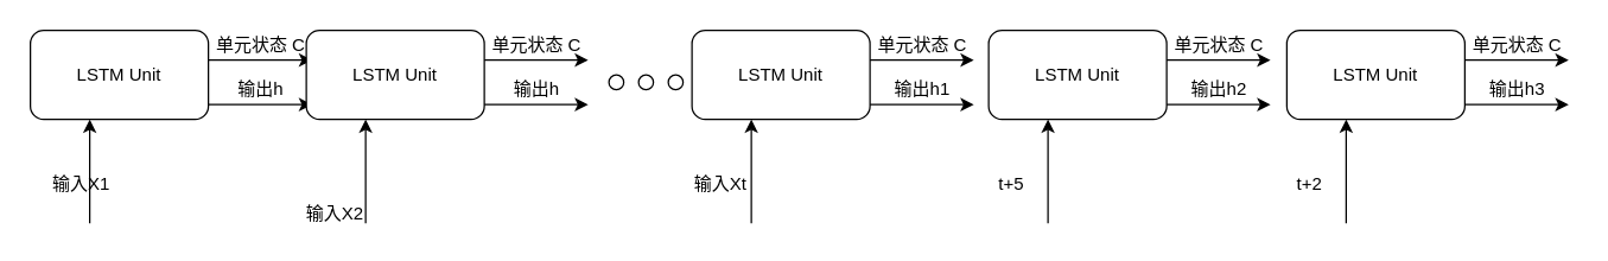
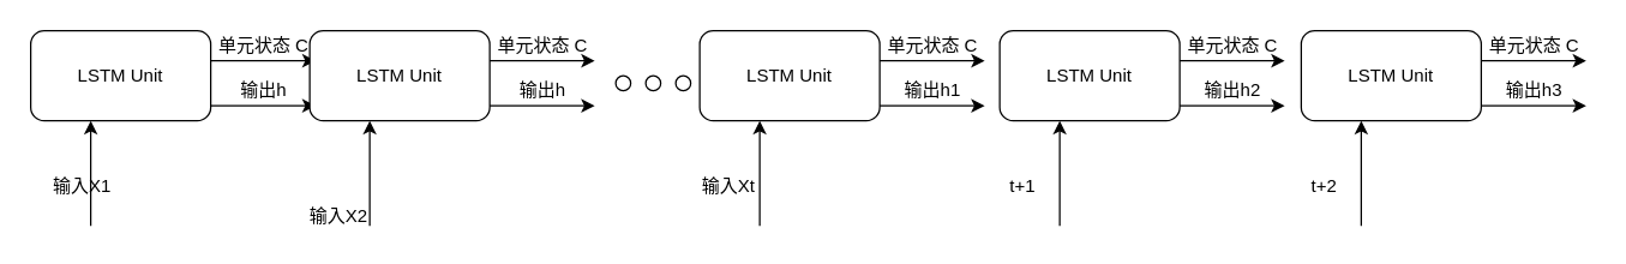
  <mxCell id="0" />
  <mxCell id="1" parent="0" />
  <mxCell id="2" value="LSTM Unit" style="rounded=1;whiteSpace=wrap;html=1;" vertex="1" parent="1"><mxGeometry x="20" y="20" width="120" height="60" as="geometry" /></mxCell>
  <mxCell id="3" value="" style="endArrow=classic;html=1;" edge="1" parent="1"><mxGeometry width="50" height="50" relative="1" as="geometry"><mxPoint x="60" y="150" as="sourcePoint" /><mxPoint x="60" y="80" as="targetPoint" /></mxGeometry></mxCell>
  <mxCell id="4" value="输入X1" style="text;html=1;align=center;verticalAlign=middle;resizable=0;points=[];autosize=1;" vertex="1" parent="1"><mxGeometry x="29" y="114" width="50" height="20" as="geometry" /></mxCell>
  <mxCell id="5" value="" style="endArrow=classic;html=1;" edge="1" parent="1"><mxGeometry width="50" height="50" relative="1" as="geometry"><mxPoint x="140" y="70" as="sourcePoint" /><mxPoint x="210" y="70" as="targetPoint" /></mxGeometry></mxCell>
  <mxCell id="6" value="输出h" style="text;html=1;align=center;verticalAlign=middle;resizable=0;points=[];autosize=1;" vertex="1" parent="1"><mxGeometry x="150" y="50" width="50" height="20" as="geometry" /></mxCell>
  <mxCell id="7" value="" style="endArrow=classic;html=1;" edge="1" parent="1"><mxGeometry width="50" height="50" relative="1" as="geometry"><mxPoint x="140" y="40" as="sourcePoint" /><mxPoint x="210" y="40" as="targetPoint" /></mxGeometry></mxCell>
  <mxCell id="8" value="单元状态 C" style="text;html=1;align=center;verticalAlign=middle;resizable=0;points=[];autosize=1;" vertex="1" parent="1"><mxGeometry x="135" y="20" width="80" height="20" as="geometry" /></mxCell>
  <mxCell id="9" value="LSTM Unit" style="rounded=1;whiteSpace=wrap;html=1;" vertex="1" parent="1"><mxGeometry x="206" y="20" width="120" height="60" as="geometry" /></mxCell>
  <mxCell id="10" value="" style="endArrow=classic;html=1;" edge="1" parent="1"><mxGeometry width="50" height="50" relative="1" as="geometry"><mxPoint x="246" y="150" as="sourcePoint" /><mxPoint x="246" y="80" as="targetPoint" /></mxGeometry></mxCell>
  <mxCell id="11" value="输入X2" style="text;html=1;align=center;verticalAlign=middle;resizable=0;points=[];autosize=1;" vertex="1" parent="1"><mxGeometry x="200" y="134" width="50" height="20" as="geometry" /></mxCell>
  <mxCell id="12" value="" style="endArrow=classic;html=1;" edge="1" parent="1"><mxGeometry width="50" height="50" relative="1" as="geometry"><mxPoint x="326" y="70" as="sourcePoint" /><mxPoint x="396" y="70" as="targetPoint" /></mxGeometry></mxCell>
  <mxCell id="13" value="输出h" style="text;html=1;align=center;verticalAlign=middle;resizable=0;points=[];autosize=1;" vertex="1" parent="1"><mxGeometry x="336" y="50" width="50" height="20" as="geometry" /></mxCell>
  <mxCell id="14" value="" style="endArrow=classic;html=1;" edge="1" parent="1"><mxGeometry width="50" height="50" relative="1" as="geometry"><mxPoint x="326" y="40" as="sourcePoint" /><mxPoint x="396" y="40" as="targetPoint" /></mxGeometry></mxCell>
  <mxCell id="15" value="单元状态 C" style="text;html=1;align=center;verticalAlign=middle;resizable=0;points=[];autosize=1;" vertex="1" parent="1"><mxGeometry x="321" y="20" width="80" height="20" as="geometry" /></mxCell>
  <mxCell id="16" value="LSTM Unit" style="rounded=1;whiteSpace=wrap;html=1;" vertex="1" parent="1"><mxGeometry x="466" y="20" width="120" height="60" as="geometry" /></mxCell>
  <mxCell id="17" value="" style="endArrow=classic;html=1;" edge="1" parent="1"><mxGeometry width="50" height="50" relative="1" as="geometry"><mxPoint x="506" y="150" as="sourcePoint" /><mxPoint x="506" y="80" as="targetPoint" /></mxGeometry></mxCell>
  <mxCell id="18" value="输入Xt" style="text;html=1;align=center;verticalAlign=middle;resizable=0;points=[];autosize=1;" vertex="1" parent="1"><mxGeometry x="460" y="114" width="50" height="20" as="geometry" /></mxCell>
  <mxCell id="19" value="" style="endArrow=classic;html=1;" edge="1" parent="1"><mxGeometry width="50" height="50" relative="1" as="geometry"><mxPoint x="586" y="70" as="sourcePoint" /><mxPoint x="656" y="70" as="targetPoint" /></mxGeometry></mxCell>
  <mxCell id="20" value="输出h1" style="text;html=1;align=center;verticalAlign=middle;resizable=0;points=[];autosize=1;" vertex="1" parent="1"><mxGeometry x="596" y="50" width="50" height="20" as="geometry" /></mxCell>
  <mxCell id="21" value="" style="endArrow=classic;html=1;" edge="1" parent="1"><mxGeometry width="50" height="50" relative="1" as="geometry"><mxPoint x="586" y="40" as="sourcePoint" /><mxPoint x="656" y="40" as="targetPoint" /></mxGeometry></mxCell>
  <mxCell id="22" value="单元状态 C" style="text;html=1;align=center;verticalAlign=middle;resizable=0;points=[];autosize=1;" vertex="1" parent="1"><mxGeometry x="581" y="20" width="80" height="20" as="geometry" /></mxCell>
  <mxCell id="23" value="LSTM Unit" style="rounded=1;whiteSpace=wrap;html=1;" vertex="1" parent="1"><mxGeometry x="666" y="20" width="120" height="60" as="geometry" /></mxCell>
  <mxCell id="24" value="" style="endArrow=classic;html=1;" edge="1" parent="1"><mxGeometry width="50" height="50" relative="1" as="geometry"><mxPoint x="706" y="150" as="sourcePoint" /><mxPoint x="706" y="80" as="targetPoint" /></mxGeometry></mxCell>
- <mxCell id="25" value="t+5" style="text;html=1;align=center;verticalAlign=middle;resizable=0;points=[];autosize=1;" vertex="1" parent="1"><mxGeometry x="666" y="114" width="30" height="20" as="geometry" /></mxCell>
+ <mxCell id="25" value="t+1" style="text;html=1;align=center;verticalAlign=middle;resizable=0;points=[];autosize=1;" vertex="1" parent="1"><mxGeometry x="666" y="114" width="30" height="20" as="geometry" /></mxCell>
  <mxCell id="26" value="" style="endArrow=classic;html=1;" edge="1" parent="1"><mxGeometry width="50" height="50" relative="1" as="geometry"><mxPoint x="786" y="70" as="sourcePoint" /><mxPoint x="856" y="70" as="targetPoint" /></mxGeometry></mxCell>
  <mxCell id="27" value="输出h2" style="text;html=1;align=center;verticalAlign=middle;resizable=0;points=[];autosize=1;" vertex="1" parent="1"><mxGeometry x="796" y="50" width="50" height="20" as="geometry" /></mxCell>
  <mxCell id="28" value="" style="endArrow=classic;html=1;" edge="1" parent="1"><mxGeometry width="50" height="50" relative="1" as="geometry"><mxPoint x="786" y="40" as="sourcePoint" /><mxPoint x="856" y="40" as="targetPoint" /></mxGeometry></mxCell>
  <mxCell id="29" value="单元状态 C" style="text;html=1;align=center;verticalAlign=middle;resizable=0;points=[];autosize=1;" vertex="1" parent="1"><mxGeometry x="781" y="20" width="80" height="20" as="geometry" /></mxCell>
  <mxCell id="30" value="LSTM Unit" style="rounded=1;whiteSpace=wrap;html=1;" vertex="1" parent="1"><mxGeometry x="867" y="20" width="120" height="60" as="geometry" /></mxCell>
  <mxCell id="31" value="" style="endArrow=classic;html=1;" edge="1" parent="1"><mxGeometry width="50" height="50" relative="1" as="geometry"><mxPoint x="907" y="150" as="sourcePoint" /><mxPoint x="907" y="80" as="targetPoint" /></mxGeometry></mxCell>
  <mxCell id="32" value="t+2" style="text;html=1;align=center;verticalAlign=middle;resizable=0;points=[];autosize=1;" vertex="1" parent="1"><mxGeometry x="867" y="114" width="30" height="20" as="geometry" /></mxCell>
  <mxCell id="33" value="" style="endArrow=classic;html=1;" edge="1" parent="1"><mxGeometry width="50" height="50" relative="1" as="geometry"><mxPoint x="987" y="70" as="sourcePoint" /><mxPoint x="1057" y="70" as="targetPoint" /></mxGeometry></mxCell>
  <mxCell id="34" value="输出h3" style="text;html=1;align=center;verticalAlign=middle;resizable=0;points=[];autosize=1;" vertex="1" parent="1"><mxGeometry x="997" y="50" width="50" height="20" as="geometry" /></mxCell>
  <mxCell id="35" value="" style="endArrow=classic;html=1;" edge="1" parent="1"><mxGeometry width="50" height="50" relative="1" as="geometry"><mxPoint x="987" y="40" as="sourcePoint" /><mxPoint x="1057" y="40" as="targetPoint" /></mxGeometry></mxCell>
  <mxCell id="36" value="单元状态 C" style="text;html=1;align=center;verticalAlign=middle;resizable=0;points=[];autosize=1;" vertex="1" parent="1"><mxGeometry x="982" y="20" width="80" height="20" as="geometry" /></mxCell>
  <mxCell id="37" value="" style="group" vertex="1" connectable="0" parent="1"><mxGeometry x="410" y="50" width="50" height="10" as="geometry" /></mxCell>
  <mxCell id="38" value="" style="ellipse;whiteSpace=wrap;html=1;aspect=fixed;" vertex="1" parent="37"><mxGeometry width="10" height="10" as="geometry" /></mxCell>
  <mxCell id="39" value="" style="ellipse;whiteSpace=wrap;html=1;aspect=fixed;" vertex="1" parent="37"><mxGeometry x="20" width="10" height="10" as="geometry" /></mxCell>
  <mxCell id="40" value="" style="ellipse;whiteSpace=wrap;html=1;aspect=fixed;" vertex="1" parent="37"><mxGeometry x="40" width="10" height="10" as="geometry" /></mxCell>
